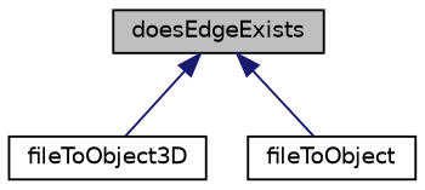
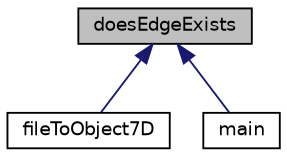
  digraph {
    rankdir=TB
    node [color=black fillcolor=white fontname=Helvetica fontsize=10 shape=record style=filled]
    edge [color=midnightblue dir=back fontname=Helvetica fontsize=10 labelfontname=Helvetica labelfontsize=10 style=solid]
    n1 [fillcolor=grey75 fontcolor=black height=0.2 label=doesEdgeExists width=0.4]
-   n2 [height=0.2 label=fileToObject3D width=0.4]
-   n3 [height=0.2 label=fileToObject width=0.4]
+   n2 [height=0.2 label=fileToObject7D width=0.4]
+   n3 [height=0.2 label=main width=0.4]
    n1 -> n2
    n1 -> n3
  }
